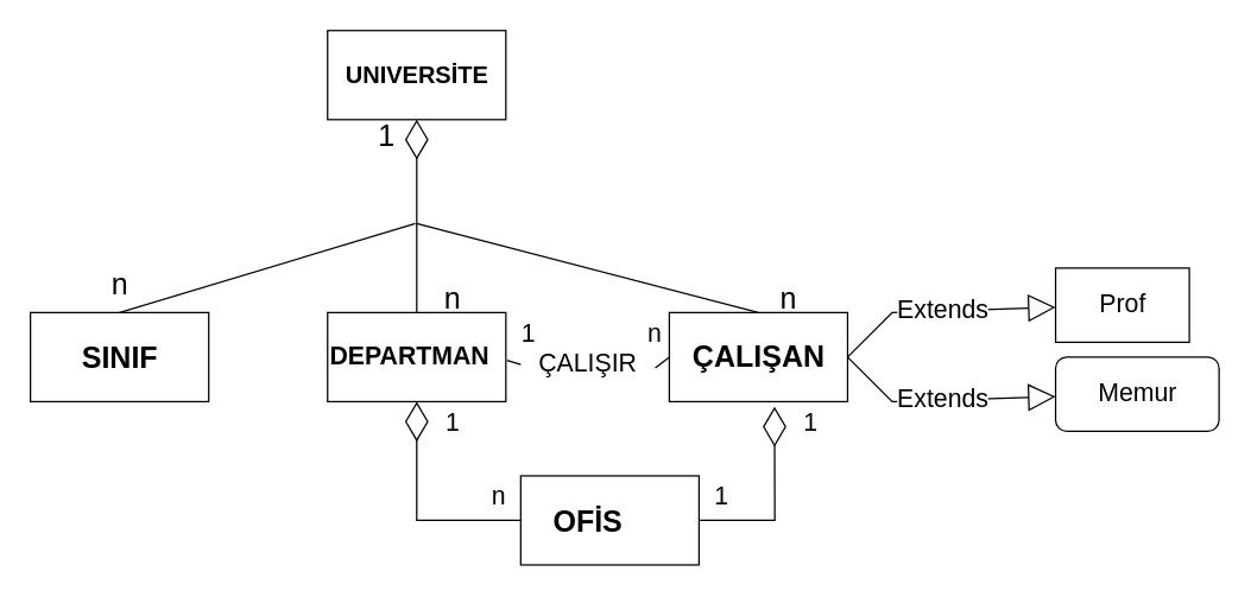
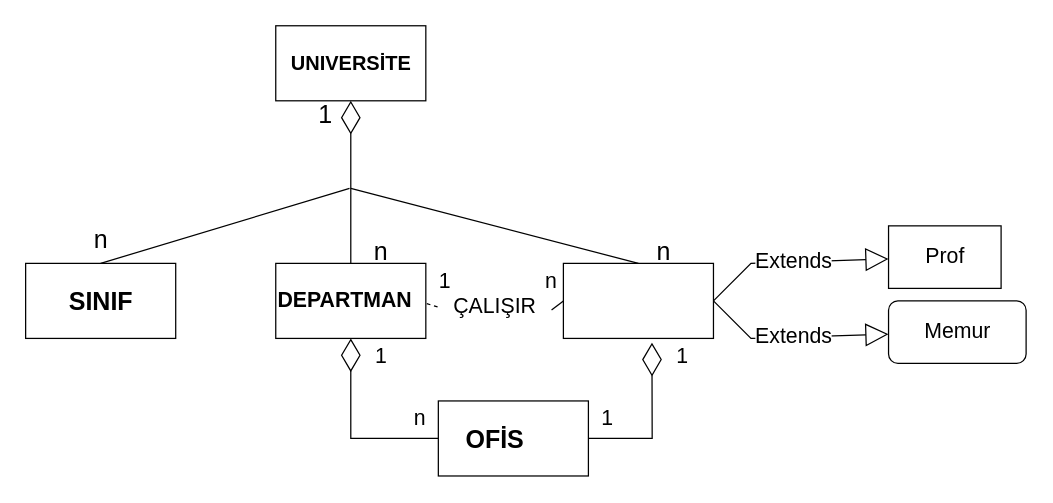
  <mxCell id="0" />
  <mxCell id="1" parent="0" />
  <mxCell id="2" value="" style="rounded=0;whiteSpace=wrap;html=1;spacingTop=0;" vertex="1" parent="1"><mxGeometry x="220" y="20" width="120" height="60" as="geometry" /></mxCell>
  <mxCell id="3" value="UNIVERSİTE" style="text;html=1;resizable=0;autosize=1;align=center;verticalAlign=middle;points=[];fillColor=none;strokeColor=none;rounded=0;fontStyle=1;fontSize=16;" vertex="1" parent="1"><mxGeometry x="220" y="35" width="120" height="30" as="geometry" /></mxCell>
  <mxCell id="4" value="" style="rounded=0;whiteSpace=wrap;html=1;fontSize=16;" vertex="1" parent="1"><mxGeometry x="20" y="210" width="120" height="60" as="geometry" /></mxCell>
  <mxCell id="5" value="&lt;b&gt;&lt;font style=&quot;font-size: 20px;&quot;&gt;SINIF&lt;/font&gt;&lt;/b&gt;" style="text;html=1;resizable=0;autosize=1;align=center;verticalAlign=middle;points=[];fillColor=none;strokeColor=none;rounded=0;fontSize=16;" vertex="1" parent="1"><mxGeometry x="45" y="220" width="70" height="40" as="geometry" /></mxCell>
  <mxCell id="6" value="" style="rounded=0;whiteSpace=wrap;html=1;fontSize=20;" vertex="1" parent="1"><mxGeometry x="220" y="210" width="120" height="60" as="geometry" /></mxCell>
  <mxCell id="7" value="&lt;b style=&quot;font-size: 17px;&quot;&gt;&lt;font style=&quot;font-size: 17px;&quot;&gt;DEPARTMAN&lt;/font&gt;&lt;/b&gt;" style="text;html=1;resizable=0;autosize=1;align=center;verticalAlign=middle;points=[];fillColor=none;strokeColor=none;rounded=0;fontSize=17;" vertex="1" parent="1"><mxGeometry x="210" y="225" width="130" height="30" as="geometry" /></mxCell>
  <mxCell id="8" value="" style="rounded=0;whiteSpace=wrap;html=1;fontSize=17;" vertex="1" parent="1"><mxGeometry x="450" y="210" width="120" height="60" as="geometry" /></mxCell>
- <mxCell id="9" value="&lt;b&gt;&lt;font style=&quot;font-size: 20px;&quot;&gt;ÇALIŞAN&lt;/font&gt;&lt;/b&gt;" style="text;html=1;resizable=0;autosize=1;align=center;verticalAlign=middle;points=[];fillColor=none;strokeColor=none;rounded=0;fontSize=17;" vertex="1" parent="1"><mxGeometry x="455" y="220" width="110" height="40" as="geometry" /></mxCell>
  <mxCell id="10" value="" style="rounded=0;whiteSpace=wrap;html=1;fontSize=20;" vertex="1" parent="1"><mxGeometry x="350" y="320" width="120" height="60" as="geometry" /></mxCell>
  <mxCell id="11" value="&lt;b&gt;OFİS&lt;/b&gt;" style="text;html=1;resizable=0;autosize=1;align=center;verticalAlign=middle;points=[];fillColor=none;strokeColor=none;rounded=0;fontSize=20;" vertex="1" parent="1"><mxGeometry x="360" y="330" width="70" height="40" as="geometry" /></mxCell>
  <mxCell id="12" value="" style="endArrow=diamondThin;endFill=0;endSize=24;html=1;rounded=0;fontSize=20;exitX=0.5;exitY=0;exitDx=0;exitDy=0;" edge="1" parent="1" source="6"><mxGeometry width="160" relative="1" as="geometry"><mxPoint x="160" y="270" as="sourcePoint" /><mxPoint x="280" y="80" as="targetPoint" /></mxGeometry></mxCell>
  <mxCell id="13" value="" style="endArrow=none;html=1;rounded=0;fontSize=20;exitX=0.5;exitY=0;exitDx=0;exitDy=0;" edge="1" parent="1" source="4"><mxGeometry width="50" height="50" relative="1" as="geometry"><mxPoint x="220" y="300" as="sourcePoint" /><mxPoint x="279" y="150" as="targetPoint" /></mxGeometry></mxCell>
  <mxCell id="14" value="" style="endArrow=none;html=1;rounded=0;fontSize=20;exitX=0.5;exitY=0;exitDx=0;exitDy=0;" edge="1" parent="1" source="8"><mxGeometry width="50" height="50" relative="1" as="geometry"><mxPoint x="220" y="300" as="sourcePoint" /><mxPoint x="280" y="150" as="targetPoint" /></mxGeometry></mxCell>
  <mxCell id="15" value="1" style="text;html=1;strokeColor=none;fillColor=none;align=center;verticalAlign=middle;whiteSpace=wrap;rounded=0;fontSize=20;" vertex="1" parent="1"><mxGeometry x="250" y="80" width="20" height="20" as="geometry" /></mxCell>
  <mxCell id="16" value="n" style="text;html=1;resizable=0;autosize=1;align=center;verticalAlign=middle;points=[];fillColor=none;strokeColor=none;rounded=0;fontSize=20;" vertex="1" parent="1"><mxGeometry x="65" y="170" width="30" height="40" as="geometry" /></mxCell>
  <mxCell id="17" value="n" style="text;html=1;resizable=0;autosize=1;align=center;verticalAlign=middle;points=[];fillColor=none;strokeColor=none;rounded=0;fontSize=20;" vertex="1" parent="1"><mxGeometry x="515" y="180" width="30" height="40" as="geometry" /></mxCell>
  <mxCell id="18" value="n" style="text;html=1;resizable=0;autosize=1;align=center;verticalAlign=middle;points=[];fillColor=none;strokeColor=none;rounded=0;fontSize=20;" vertex="1" parent="1"><mxGeometry x="289" y="180" width="30" height="40" as="geometry" /></mxCell>
  <mxCell id="19" value="" style="endArrow=none;html=1;rounded=0;fontSize=20;entryX=0;entryY=0.5;entryDx=0;entryDy=0;exitX=1.006;exitY=0.573;exitDx=0;exitDy=0;exitPerimeter=0;startArrow=none;" edge="1" parent="1" source="20" target="8"><mxGeometry width="50" height="50" relative="1" as="geometry"><mxPoint x="220" y="300" as="sourcePoint" /><mxPoint x="270" y="250" as="targetPoint" /></mxGeometry></mxCell>
  <mxCell id="20" value="ÇALIŞIR" style="text;html=1;resizable=0;autosize=1;align=center;verticalAlign=middle;points=[];fillColor=none;strokeColor=none;rounded=0;fontSize=17;" vertex="1" parent="1"><mxGeometry x="350" y="230" width="90" height="30" as="geometry" /></mxCell>
- <mxCell id="21" value="" style="endArrow=none;html=1;rounded=0;fontSize=20;entryX=0;entryY=0.5;entryDx=0;entryDy=0;exitX=1.006;exitY=0.573;exitDx=0;exitDy=0;exitPerimeter=0;" edge="1" parent="1" source="7" target="20"><mxGeometry width="50" height="50" relative="1" as="geometry"><mxPoint x="340.78" y="242.19" as="sourcePoint" /><mxPoint x="450" y="240" as="targetPoint" /></mxGeometry></mxCell>
+ <mxCell id="21" value="" style="endArrow=none;html=1;rounded=0;fontSize=20;entryX=0;entryY=0.5;entryDx=0;entryDy=0;exitX=1.006;exitY=0.573;exitDx=0;exitDy=0;exitPerimeter=0;dashed=1;" edge="1" parent="1" source="7" target="20"><mxGeometry width="50" height="50" relative="1" as="geometry"><mxPoint x="340.78" y="242.19" as="sourcePoint" /><mxPoint x="450" y="240" as="targetPoint" /></mxGeometry></mxCell>
  <mxCell id="22" value="1" style="text;html=1;resizable=0;autosize=1;align=center;verticalAlign=middle;points=[];fillColor=none;strokeColor=none;rounded=0;fontSize=17;" vertex="1" parent="1"><mxGeometry x="340" y="210" width="30" height="30" as="geometry" /></mxCell>
  <mxCell id="23" value="n" style="text;html=1;resizable=0;autosize=1;align=center;verticalAlign=middle;points=[];fillColor=none;strokeColor=none;rounded=0;fontSize=17;" vertex="1" parent="1"><mxGeometry x="425" y="210" width="30" height="30" as="geometry" /></mxCell>
  <mxCell id="24" value="" style="endArrow=diamondThin;endFill=0;endSize=24;html=1;rounded=0;fontSize=17;entryX=0.5;entryY=1;entryDx=0;entryDy=0;exitX=0;exitY=0.5;exitDx=0;exitDy=0;" edge="1" parent="1" source="10" target="6"><mxGeometry width="160" relative="1" as="geometry"><mxPoint x="280" y="370" as="sourcePoint" /><mxPoint x="320" y="270" as="targetPoint" /><Array as="points"><mxPoint x="280" y="350" /></Array></mxGeometry></mxCell>
  <mxCell id="25" value="" style="endArrow=diamondThin;endFill=0;endSize=24;html=1;rounded=0;fontSize=17;entryX=0.59;entryY=1.057;entryDx=0;entryDy=0;entryPerimeter=0;exitX=1;exitY=0.5;exitDx=0;exitDy=0;" edge="1" parent="1" source="10" target="8"><mxGeometry width="160" relative="1" as="geometry"><mxPoint x="160" y="270" as="sourcePoint" /><mxPoint x="320" y="270" as="targetPoint" /><Array as="points"><mxPoint x="521" y="350" /></Array></mxGeometry></mxCell>
  <mxCell id="26" value="1" style="text;html=1;resizable=0;autosize=1;align=center;verticalAlign=middle;points=[];fillColor=none;strokeColor=none;rounded=0;fontSize=17;" vertex="1" parent="1"><mxGeometry x="289" y="270" width="30" height="30" as="geometry" /></mxCell>
  <mxCell id="27" value="n" style="text;html=1;resizable=0;autosize=1;align=center;verticalAlign=middle;points=[];fillColor=none;strokeColor=none;rounded=0;fontSize=17;" vertex="1" parent="1"><mxGeometry x="320" y="320" width="30" height="30" as="geometry" /></mxCell>
  <mxCell id="28" value="1" style="text;html=1;resizable=0;autosize=1;align=center;verticalAlign=middle;points=[];fillColor=none;strokeColor=none;rounded=0;fontSize=17;" vertex="1" parent="1"><mxGeometry x="530" y="270" width="30" height="30" as="geometry" /></mxCell>
  <mxCell id="29" value="1" style="text;html=1;resizable=0;autosize=1;align=center;verticalAlign=middle;points=[];fillColor=none;strokeColor=none;rounded=0;fontSize=17;" vertex="1" parent="1"><mxGeometry x="470" y="320" width="30" height="30" as="geometry" /></mxCell>
  <mxCell id="30" value="Extends" style="endArrow=block;endSize=16;endFill=0;html=1;rounded=0;fontSize=17;exitX=1;exitY=0.5;exitDx=0;exitDy=0;" edge="1" parent="1" source="8" target="33"><mxGeometry width="160" relative="1" as="geometry"><mxPoint x="160" y="270" as="sourcePoint" /><mxPoint x="710" y="210" as="targetPoint" /><Array as="points"><mxPoint x="600" y="210" /></Array></mxGeometry></mxCell>
  <mxCell id="31" value="Extends" style="endArrow=block;endSize=16;endFill=0;html=1;rounded=0;fontSize=17;exitX=1;exitY=0.5;exitDx=0;exitDy=0;" edge="1" parent="1" source="8" target="32"><mxGeometry width="160" relative="1" as="geometry"><mxPoint x="510" y="270" as="sourcePoint" /><mxPoint x="720" y="270" as="targetPoint" /><Array as="points"><mxPoint x="600" y="270" /></Array></mxGeometry></mxCell>
  <mxCell id="32" value="Memur" style="html=1;fontSize=17;rounded=1;" vertex="1" parent="1"><mxGeometry x="710" y="240" width="110" height="50" as="geometry" /></mxCell>
  <mxCell id="33" value="Prof" style="html=1;fontSize=17;" vertex="1" parent="1"><mxGeometry x="710" y="180" width="90" height="50" as="geometry" /></mxCell>
